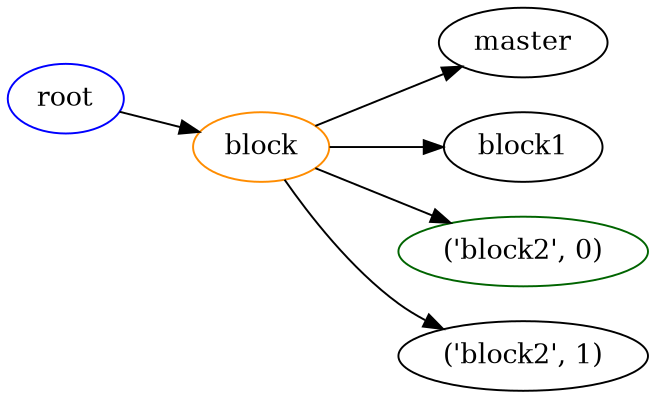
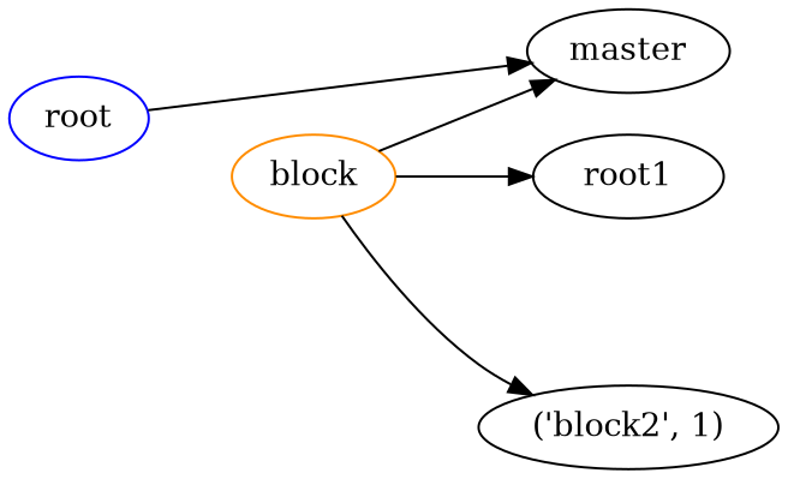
  digraph {
    rankdir=LR
    node [color=black]
    n1 [color=blue label=root]
    n2 [color=darkorange label=block]
    n3 [label=master]
-   n4 [label=block1]
-   n5 [color=darkgreen label="\('block2',\ 0\)"]
+   n4 [label=root1]
    n6 [label="\('block2',\ 1\)"]
-   n1 -> n2
+   n1 -> n3
    n2 -> n3
    n2 -> n4
-   n2 -> n5
    n2 -> n6
  }
